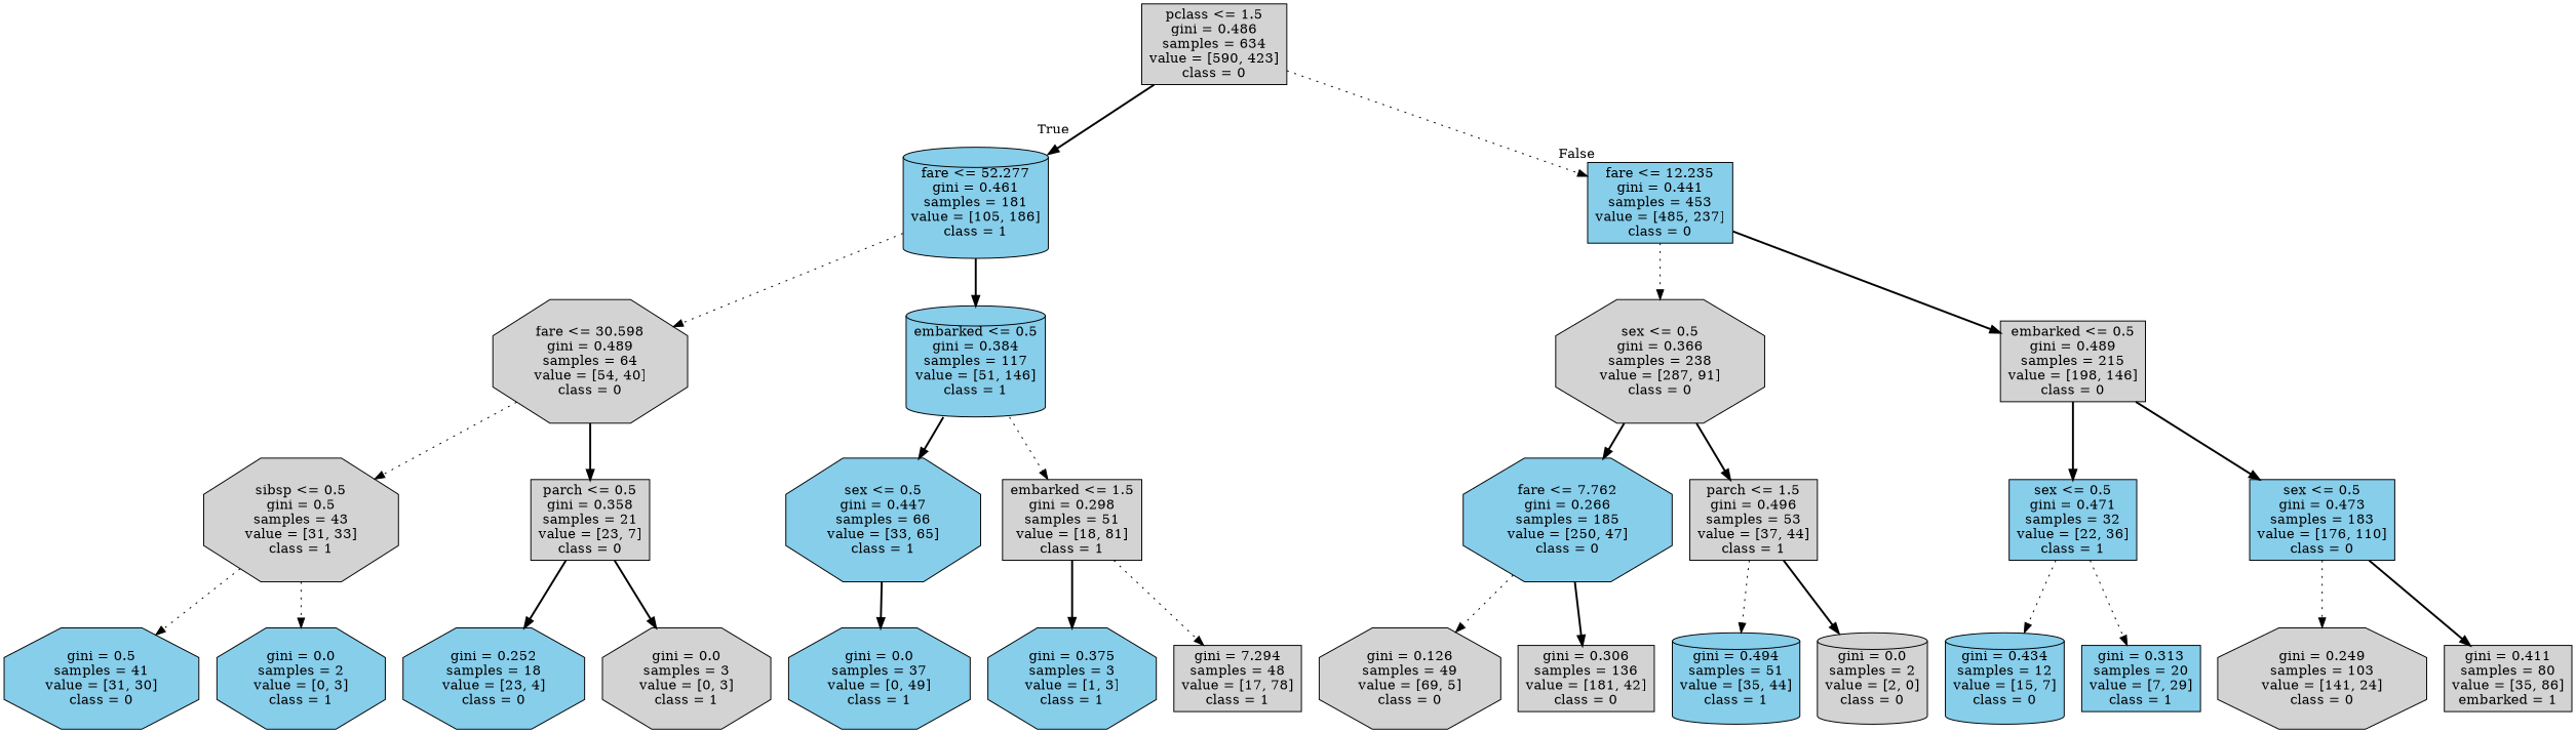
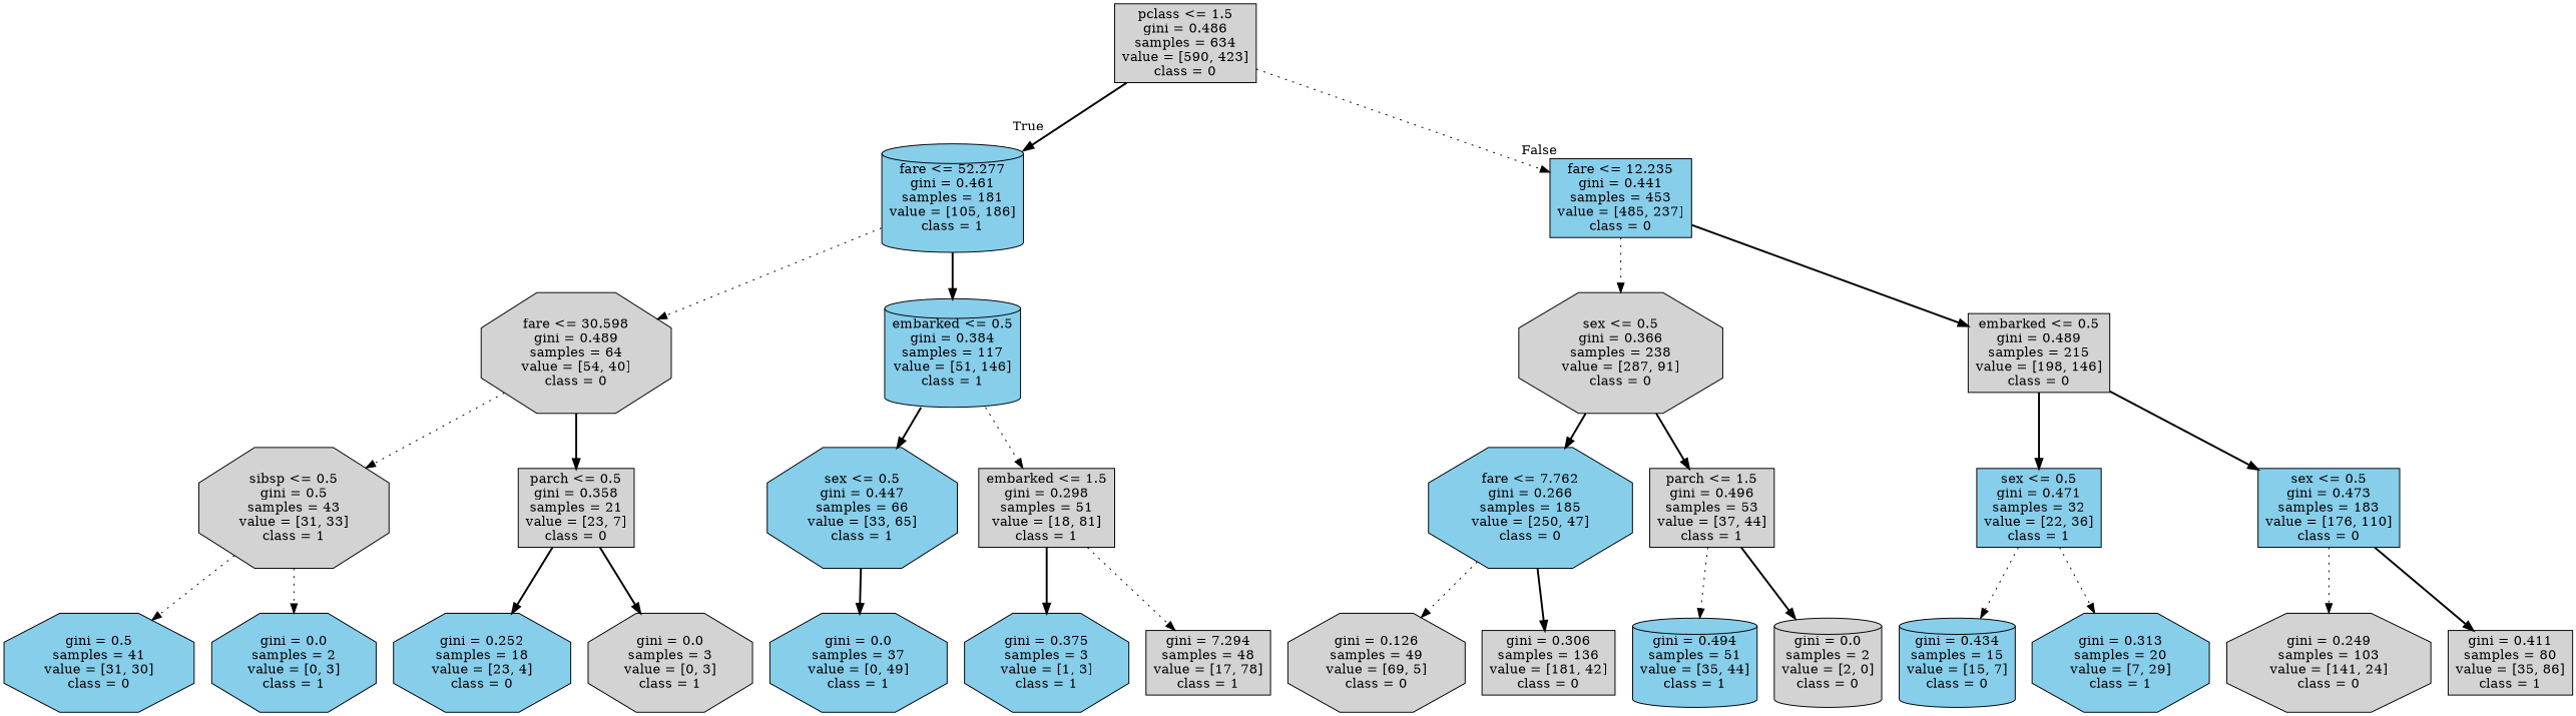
  digraph {
    ranksep=equally
    splines=polyline
    node [color=black fillcolor=lightgrey shape=octagon style=filled]
    edge [style=bold]
    n1 [label="pclass <= 1.5\ngini = 0.486\nsamples = 634\nvalue = [590, 423]\nclass = 0" shape=box]
    n2 [fillcolor=skyblue label="fare <= 52.277\ngini = 0.461\nsamples = 181\nvalue = [105, 186]\nclass = 1" shape=cylinder]
    n3 [fillcolor=skyblue label="fare <= 12.235\ngini = 0.441\nsamples = 453\nvalue = [485, 237]\nclass = 0" shape=box]
    n4 [label="fare <= 30.598\ngini = 0.489\nsamples = 64\nvalue = [54, 40]\nclass = 0"]
    n5 [fillcolor=skyblue label="embarked <= 0.5\ngini = 0.384\nsamples = 117\nvalue = [51, 146]\nclass = 1" shape=cylinder]
    n6 [label="sex <= 0.5\ngini = 0.366\nsamples = 238\nvalue = [287, 91]\nclass = 0"]
    n7 [label="embarked <= 0.5\ngini = 0.489\nsamples = 215\nvalue = [198, 146]\nclass = 0" shape=box]
    n8 [label="sibsp <= 0.5\ngini = 0.5\nsamples = 43\nvalue = [31, 33]\nclass = 1"]
    n9 [label="parch <= 0.5\ngini = 0.358\nsamples = 21\nvalue = [23, 7]\nclass = 0" shape=box]
    n10 [fillcolor=skyblue label="sex <= 0.5\ngini = 0.447\nsamples = 66\nvalue = [33, 65]\nclass = 1"]
    n11 [label="embarked <= 1.5\ngini = 0.298\nsamples = 51\nvalue = [18, 81]\nclass = 1" shape=box]
    n12 [fillcolor=skyblue label="fare <= 7.762\ngini = 0.266\nsamples = 185\nvalue = [250, 47]\nclass = 0"]
    n13 [label="parch <= 1.5\ngini = 0.496\nsamples = 53\nvalue = [37, 44]\nclass = 1" shape=box]
    n14 [fillcolor=skyblue label="sex <= 0.5\ngini = 0.471\nsamples = 32\nvalue = [22, 36]\nclass = 1" shape=box]
    n15 [fillcolor=skyblue label="sex <= 0.5\ngini = 0.473\nsamples = 183\nvalue = [176, 110]\nclass = 0" shape=box]
    n16 [fillcolor=skyblue label="gini = 0.5\nsamples = 41\nvalue = [31, 30]\nclass = 0"]
    n17 [fillcolor=skyblue label="gini = 0.0\nsamples = 2\nvalue = [0, 3]\nclass = 1"]
    n18 [fillcolor=skyblue label="gini = 0.252\nsamples = 18\nvalue = [23, 4]\nclass = 0"]
    n19 [label="gini = 0.0\nsamples = 3\nvalue = [0, 3]\nclass = 1"]
    n20 [fillcolor=skyblue label="gini = 0.0\nsamples = 37\nvalue = [0, 49]\nclass = 1"]
    n21 [fillcolor=skyblue label="gini = 0.375\nsamples = 3\nvalue = [1, 3]\nclass = 1"]
    n22 [label="gini = 7.294\nsamples = 48\nvalue = [17, 78]\nclass = 1" shape=box]
    n23 [label="gini = 0.126\nsamples = 49\nvalue = [69, 5]\nclass = 0"]
    n24 [label="gini = 0.306\nsamples = 136\nvalue = [181, 42]\nclass = 0" shape=box]
    n25 [fillcolor=skyblue label="gini = 0.494\nsamples = 51\nvalue = [35, 44]\nclass = 1" shape=cylinder]
    n26 [label="gini = 0.0\nsamples = 2\nvalue = [2, 0]\nclass = 0" shape=cylinder]
-   n27 [fillcolor=skyblue label="gini = 0.434\nsamples = 12\nvalue = [15, 7]\nclass = 0" shape=cylinder]
-   n28 [fillcolor=skyblue label="gini = 0.313\nsamples = 20\nvalue = [7, 29]\nclass = 1" shape=box]
+   n27 [fillcolor=skyblue label="gini = 0.434\nsamples = 15\nvalue = [15, 7]\nclass = 0" shape=cylinder]
+   n28 [fillcolor=skyblue label="gini = 0.313\nsamples = 20\nvalue = [7, 29]\nclass = 1"]
    n29 [label="gini = 0.249\nsamples = 103\nvalue = [141, 24]\nclass = 0"]
-   n30 [label="gini = 0.411\nsamples = 80\nvalue = [35, 86]\nembarked = 1" shape=box]
+   n30 [label="gini = 0.411\nsamples = 80\nvalue = [35, 86]\nclass = 1" shape=box]
    subgraph sub_1 {
      rank=same
      n1
    }
    subgraph sub_2 {
      rank=same
      n2
      n3
    }
    subgraph sub_3 {
      rank=same
      n4
      n5
      n6
      n7
    }
    subgraph sub_4 {
      rank=same
      n8
      n9
      n10
      n11
      n12
      n13
      n14
      n15
    }
    subgraph sub_5 {
      rank=same
      n16
      n17
      n18
      n19
      n20
      n21
      n22
      n23
      n24
      n25
      n26
      n27
      n28
      n29
      n30
    }
    n1 -> n2 [headlabel=True labelangle=45 labeldistance=2.5]
    n1 -> n3 [headlabel=False labelangle=-45 labeldistance=2.5 style=dotted]
    n2 -> n4 [style=dotted]
    n2 -> n5
    n3 -> n6 [style=dotted]
    n3 -> n7
    n4 -> n8 [style=dotted]
    n4 -> n9
    n5 -> n10
    n5 -> n11 [style=dotted]
    n6 -> n12
    n6 -> n13
    n7 -> n14
    n7 -> n15
    n8 -> n16 [style=dotted]
    n8 -> n17 [style=dotted]
    n9 -> n18
    n9 -> n19
    n10 -> n20
    n11 -> n21
    n11 -> n22 [style=dotted]
    n12 -> n23 [style=dotted]
    n12 -> n24
    n13 -> n25 [style=dotted]
    n13 -> n26
    n14 -> n27 [style=dotted]
    n14 -> n28 [style=dotted]
    n15 -> n29 [style=dotted]
    n15 -> n30
  }
